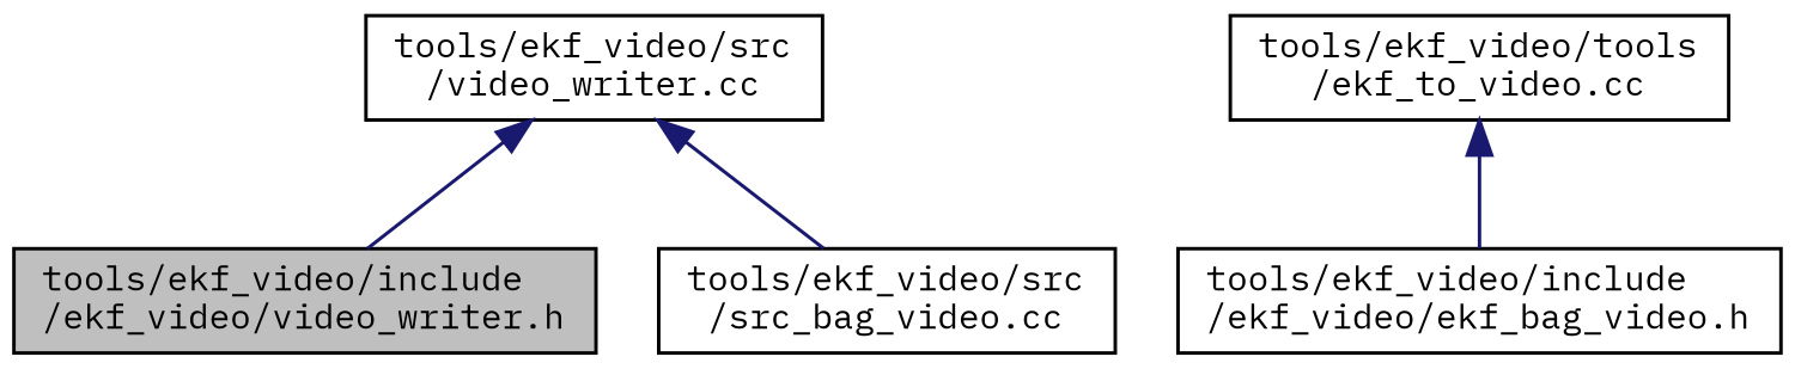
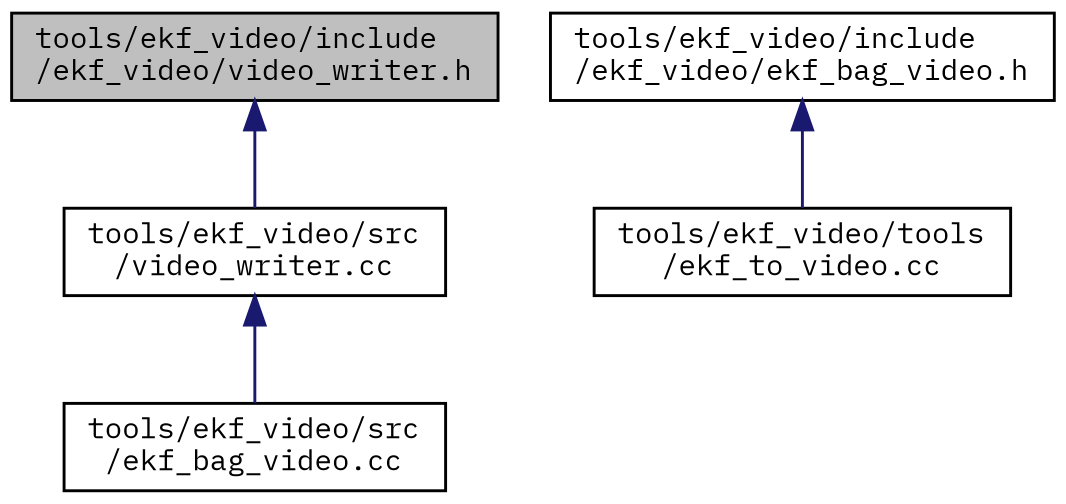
  digraph {
    fontname="IBM Plex Mono"
    node [color=black fillcolor=white fontname="IBM Plex Mono" fontsize=10 shape=record style=filled]
    edge [color=midnightblue dir=back fontname="IBM Plex Mono" fontsize=10 labelfontname=Helvetica labelfontsize=10 style=solid]
    n1 [fillcolor=grey75 fontcolor=black height=0.2 label="tools/ekf_video/include\l/ekf_video/video_writer.h" width=0.4]
    n2 [height=0.2 label="tools/ekf_video/src\l/video_writer.cc" width=0.4]
    n3 [height=0.2 label="tools/ekf_video/include\l/ekf_video/ekf_bag_video.h" width=0.4]
    n4 [height=0.2 label="tools/ekf_video/tools\l/ekf_to_video.cc" width=0.4]
-   n5 [height=0.2 label="tools/ekf_video/src\l/src_bag_video.cc" width=0.4]
-   n2 -> n1
+   n5 [height=0.2 label="tools/ekf_video/src\l/ekf_bag_video.cc" width=0.4]
+   n1 -> n2
    n2 -> n5
-   n4 -> n3
+   n3 -> n4
  }
